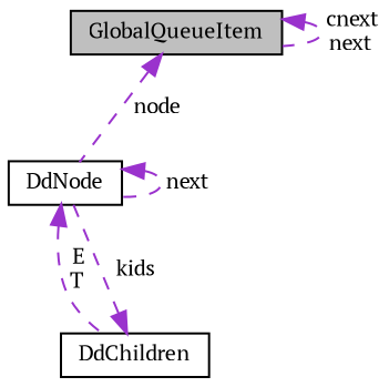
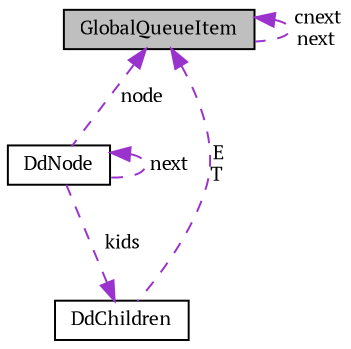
  digraph {
    fontname="PT Serif"
    node [color=black fillcolor=white fontname="PT Serif" fontsize=10 shape=record style=filled]
    edge [color=darkorchid3 dir=back fontname="PT Serif" fontsize=10 labelfontname=Helvetica labelfontsize=10 style=dashed]
    n1 [fillcolor=grey75 fontcolor=black height=0.2 label=GlobalQueueItem width=0.4]
    n2 [height=0.2 label=DdNode width=0.4]
    n3 [height=0.2 label=DdChildren width=0.4]
    n1 -> n1 [label=" cnext\nnext"]
    n1 -> n2 [label=" node"]
    n2 -> n2 [label=" next"]
-   n2 -> n3 [label=" E\nT"]
+   n1 -> n3 [label=" E\nT"]
    n3 -> n2 [label=" kids"]
  }
